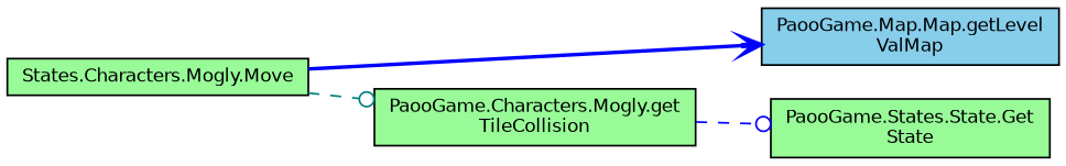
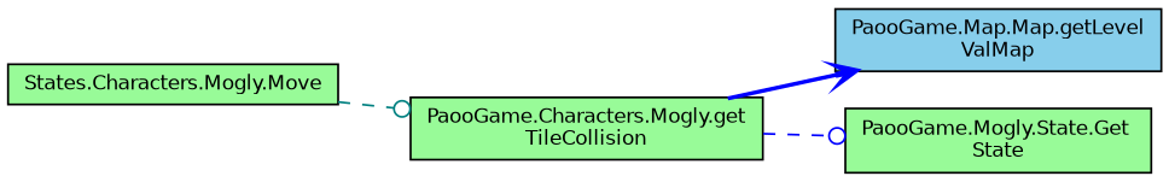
  digraph {
    rankdir=LR
    node [color=black fillcolor=palegreen fontname=Helvetica fontsize=10 shape=record style=filled]
    edge [arrowhead=odot color=blue fontname=Helvetica fontsize=10 labelfontname=Helvetica labelfontsize=10 style=dashed]
    n1 [fontcolor=black height=0.2 label="States.Characters.Mogly.Move" width=0.4]
    n2 [fillcolor=skyblue height=0.2 label="PaooGame.Map.Map.getLevel\lValMap" width=0.4]
    n3 [height=0.2 label="PaooGame.Characters.Mogly.get\lTileCollision" width=0.4]
-   n4 [height=0.2 label="PaooGame.States.State.Get\lState" width=0.4]
-   n1 -> n2 [arrowhead=vee style=bold]
+   n4 [height=0.2 label="PaooGame.Mogly.State.Get\lState" width=0.4]
+   n3 -> n2 [arrowhead=vee style=bold]
    n1 -> n3 [color=teal]
    n3 -> n4
  }
